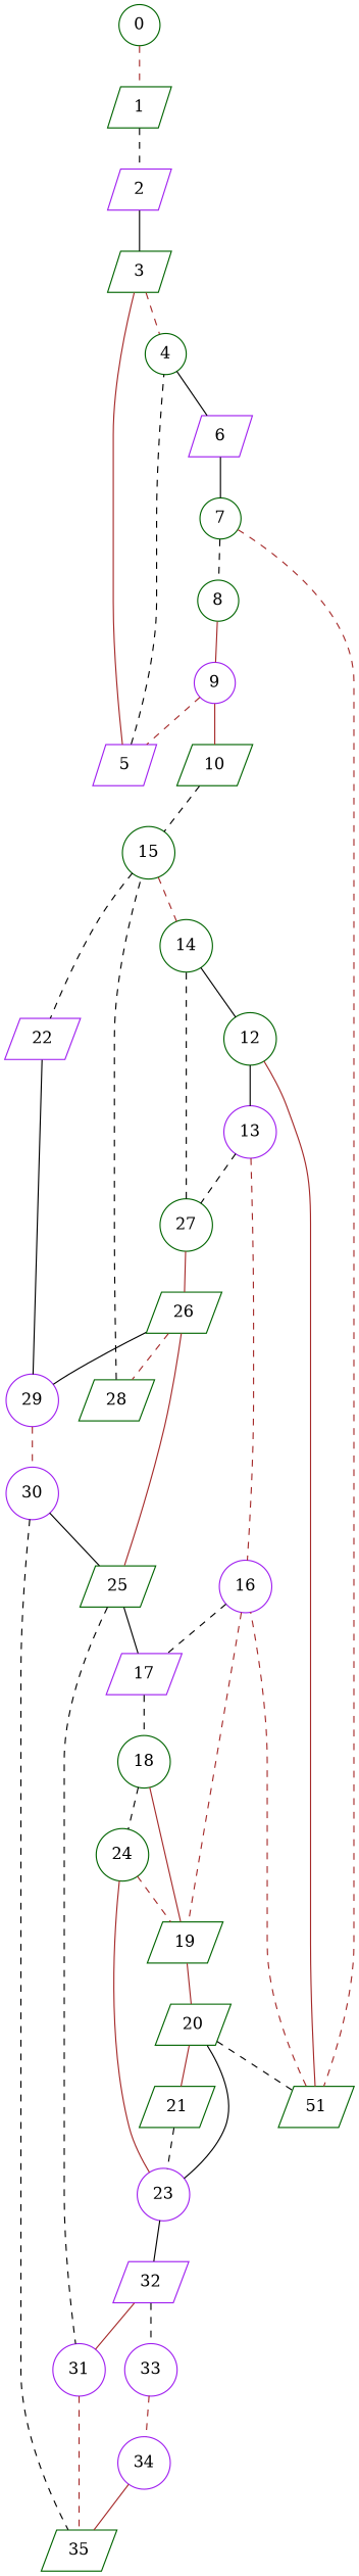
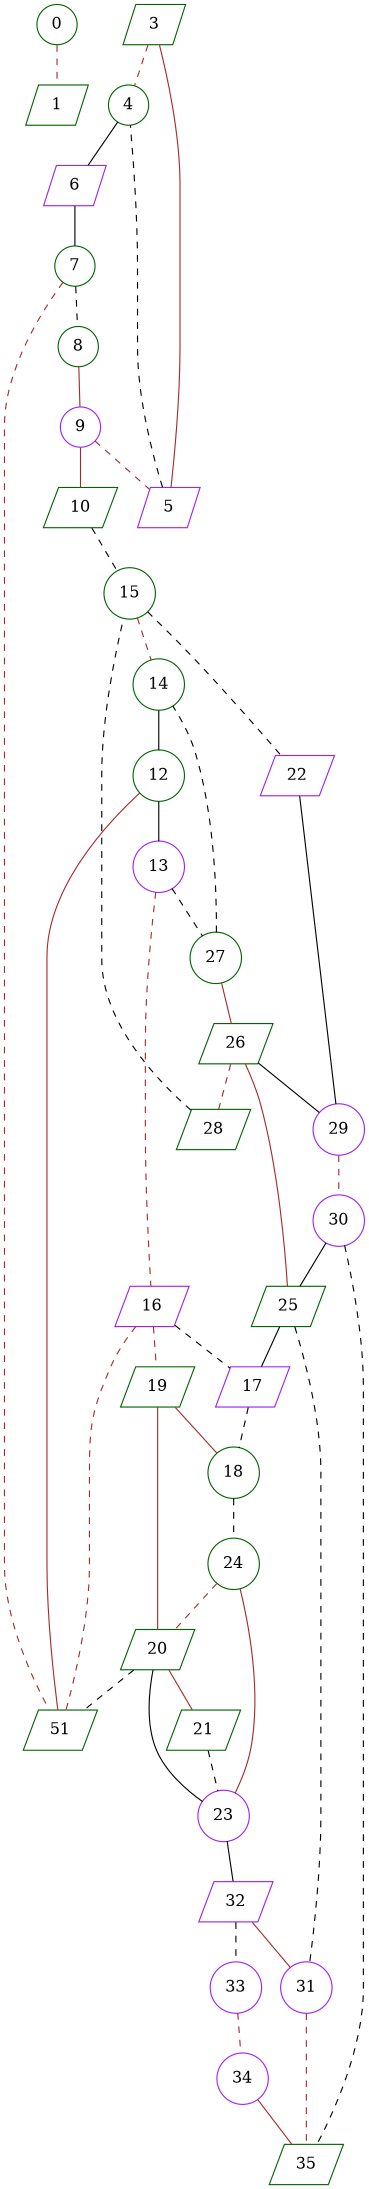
  graph {
    node [color=darkgreen shape=circle]
    edge [color=black style=dashed]
    0
    1 [shape=parallelogram]
-   2 [color=purple shape=parallelogram]
    3 [shape=parallelogram]
    4
    5 [color=purple shape=parallelogram]
    6 [color=purple shape=parallelogram]
    7
    8
    n10 [label=51 shape=parallelogram]
    9 [color=purple]
    12
-   16 [color=purple]
+   16 [color=purple shape=parallelogram]
    10 [shape=parallelogram]
    15
    14
    22 [color=purple shape=parallelogram]
    13 [color=purple]
    17 [color=purple shape=parallelogram]
    19 [shape=parallelogram]
    27
    26 [shape=parallelogram]
    29 [color=purple]
    18
    20 [shape=parallelogram]
    24
    23 [color=purple]
    21 [shape=parallelogram]
    32 [color=purple shape=parallelogram]
    30 [color=purple]
    31 [color=purple]
    33 [color=purple]
    25 [shape=parallelogram]
    35 [shape=parallelogram]
    28 [shape=parallelogram]
    34 [color=purple]
    0 -- 1 [color=brown]
-   1 -- 2
-   2 -- 3 [style=solid]
    3 -- 4 [color=brown]
    3 -- 5 [color=brown style=solid]
    4 -- 6 [style=solid]
    5 -- 4
    6 -- 7 [style=solid]
    7 -- 8
    7 -- n10 [color=brown]
    8 -- 9 [color=brown style=solid]
    n10 -- 12 [color=brown style=solid]
    n10 -- 16 [color=brown]
    9 -- 5 [color=brown]
    9 -- 10 [color=brown style=solid]
    12 -- 13 [style=solid]
    16 -- 17
    16 -- 19 [color=brown]
    10 -- 15
    15 -- 14 [color=brown]
    15 -- 22
    14 -- 12 [style=solid]
    22 -- 29 [style=solid]
    13 -- 16 [color=brown]
    13 -- 27
    17 -- 18
    19 -- 18 [color=brown style=solid]
    19 -- 20 [color=brown style=solid]
    27 -- 14
    27 -- 26 [color=brown style=solid]
    26 -- 29 [style=solid]
    26 -- 25 [color=brown style=solid]
    26 -- 28 [color=brown]
    29 -- 30 [color=brown]
    18 -- 24
    20 -- n10
    20 -- 23 [style=solid]
    20 -- 21 [color=brown style=solid]
-   24 -- 19 [color=brown]
+   24 -- 20 [color=brown]
    24 -- 23 [color=brown style=solid]
    23 -- 32 [style=solid]
    21 -- 23
    32 -- 31 [color=brown style=solid]
    32 -- 33
    30 -- 25 [style=solid]
    30 -- 35
    31 -- 35 [color=brown]
    33 -- 34 [color=brown]
    25 -- 17 [style=solid]
    25 -- 31
    28 -- 15
    34 -- 35 [color=brown style=solid]
  }
